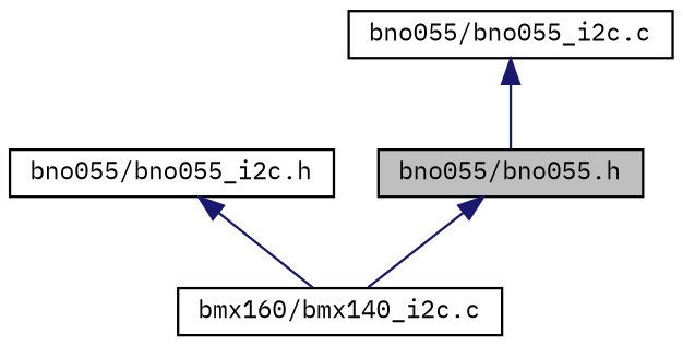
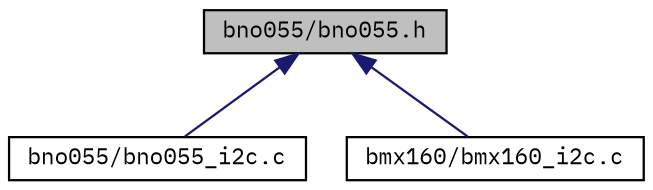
  digraph {
    fontname="IBM Plex Mono"
    node [color=black fillcolor=white fontname="IBM Plex Mono" fontsize=10 shape=record style=filled]
    edge [color=midnightblue dir=back fontname="IBM Plex Mono" fontsize=10 labelfontname=Helvetica labelfontsize=10 style=solid]
    n1 [fillcolor=grey75 fontcolor=black height=0.2 label="bno055/bno055.h" width=0.4]
    n2 [height=0.2 label="bno055/bno055_i2c.c" width=0.4]
-   n3 [height=0.2 label="bmx160/bmx140_i2c.c" width=0.4]
-   n4 [height=0.2 label="bno055/bno055_i2c.h" width=0.4]
-   n2 -> n1
+   n3 [height=0.2 label="bmx160/bmx160_i2c.c" width=0.4]
+   n1 -> n2
    n1 -> n3
-   n4 -> n3
  }
